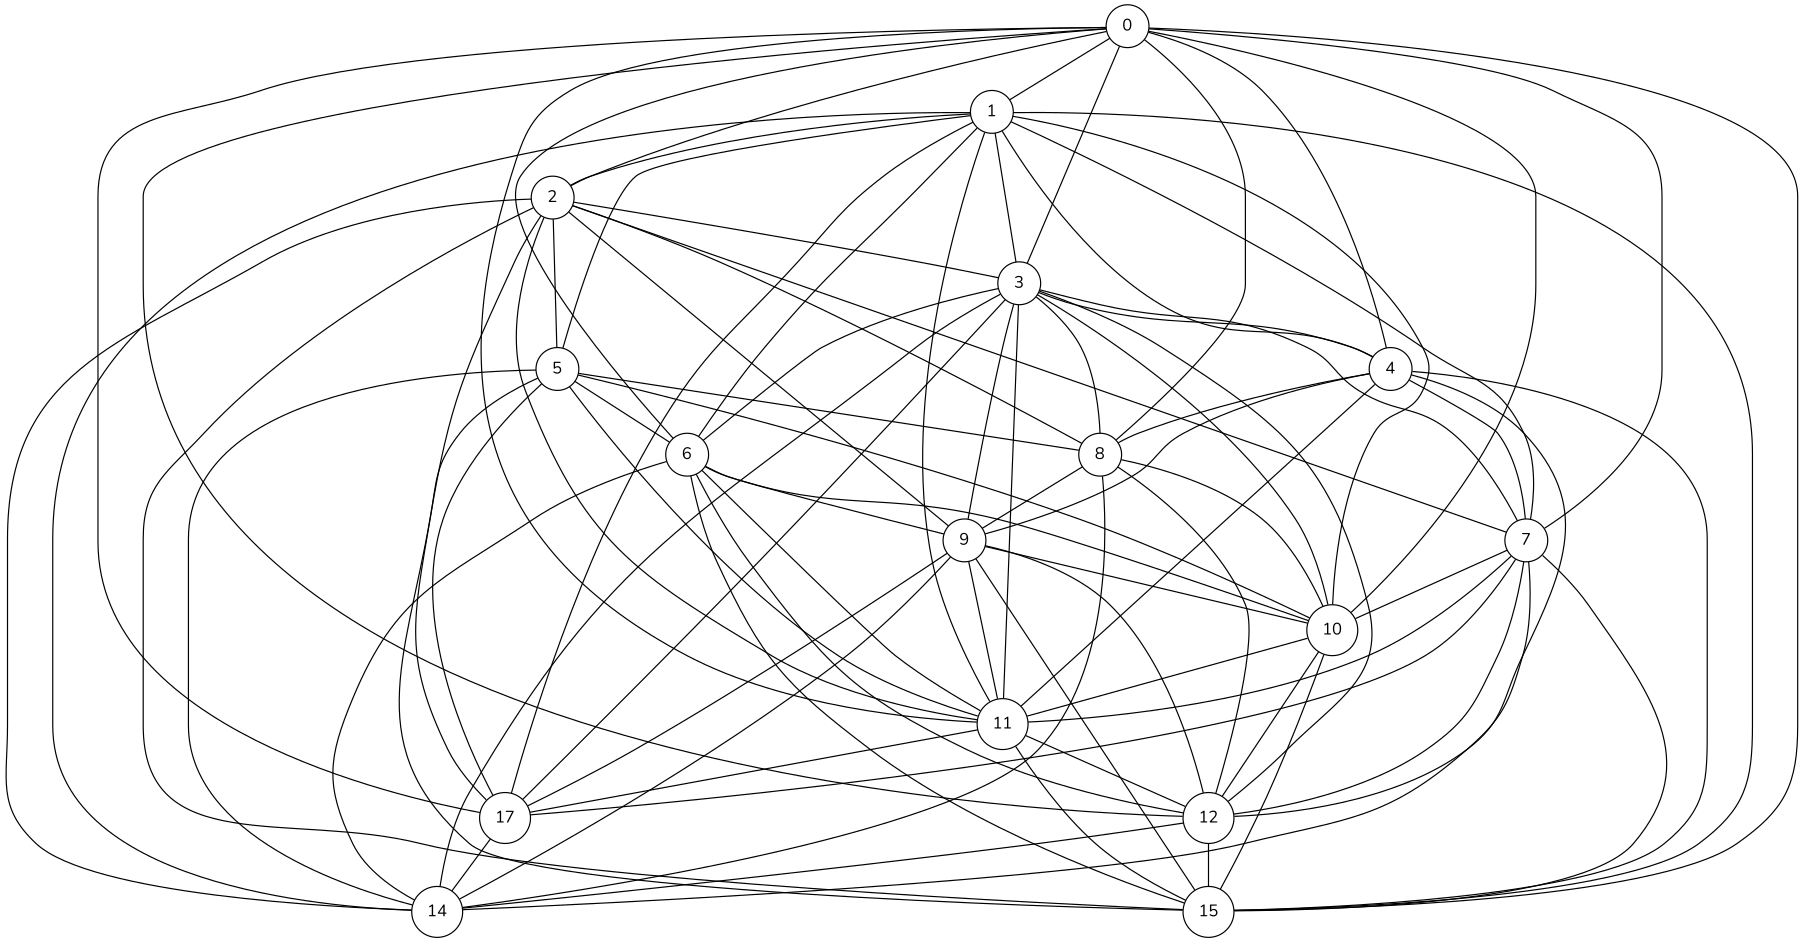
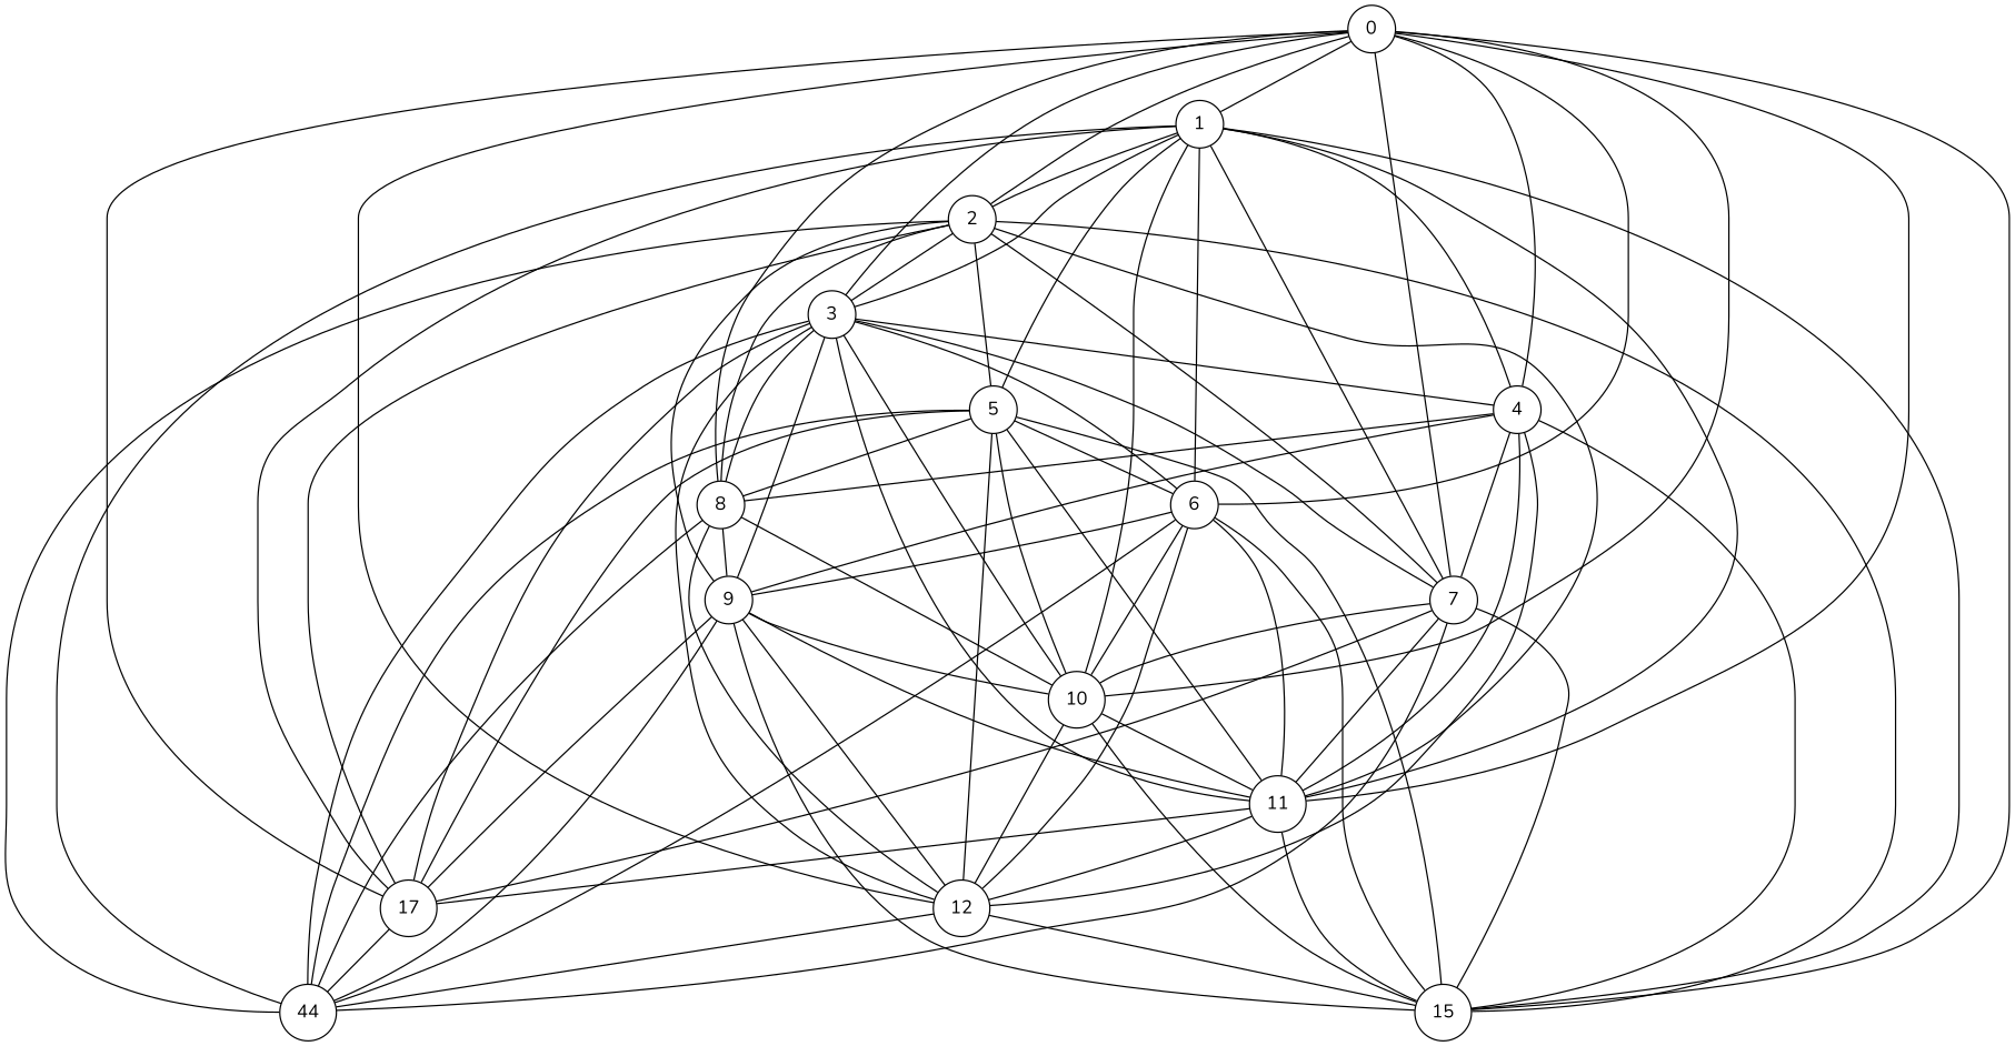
  graph {
    fontname=Nunito
    node [fontname=Nunito shape=circle]
    edge [fontname=Nunito]
    0
    1
    2
    3
    4
    6
    7
    8
    10
    11
    12
    n12 [label=17]
    15
    5
-   14
+   14 [label=44]
    9
    0 -- 1
    0 -- 2
    0 -- 3
    0 -- 4
    0 -- 6
    0 -- 7
    0 -- 8
    0 -- 10
    0 -- 11
    0 -- 12
    0 -- n12
    0 -- 15
    1 -- 2
    1 -- 4
    1 -- 6
    1 -- 7
    1 -- 10
    1 -- 11
    1 -- n12
    1 -- 15
    1 -- 5
    1 -- 14
    2 -- 3
    2 -- 7
    2 -- 8
    2 -- 11
    2 -- n12
    2 -- 15
    2 -- 5
    2 -- 14
    2 -- 9
    3 -- 1
    3 -- 4
    3 -- 6
    3 -- 7
    3 -- 8
    3 -- 10
    3 -- 11
    3 -- 12
    3 -- n12
    3 -- 14
    3 -- 9
    4 -- 7
    4 -- 8
    4 -- 11
    4 -- 12
    4 -- 15
    4 -- 9
    6 -- 10
    6 -- 11
    6 -- 12
    6 -- 15
    6 -- 14
    6 -- 9
    7 -- 10
    7 -- 11
-   7 -- 12
+   5 -- 12
    7 -- n12
    7 -- 15
    7 -- 14
    8 -- 10
    8 -- 12
    8 -- 14
    8 -- 9
    10 -- 11
    10 -- 12
    10 -- 15
    11 -- 12
    11 -- n12
    11 -- 15
    12 -- 15
    12 -- 14
    n12 -- 14
    5 -- 6
    5 -- 8
    5 -- 10
    5 -- 11
    5 -- n12
    5 -- 15
    5 -- 14
    9 -- 10
    9 -- 11
    9 -- 12
    9 -- n12
    9 -- 15
    9 -- 14
  }
